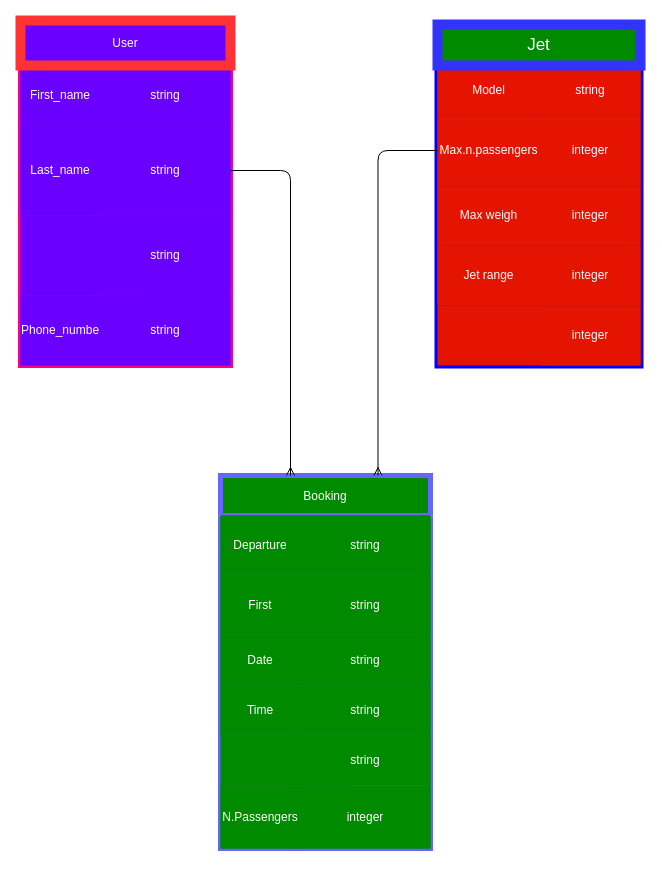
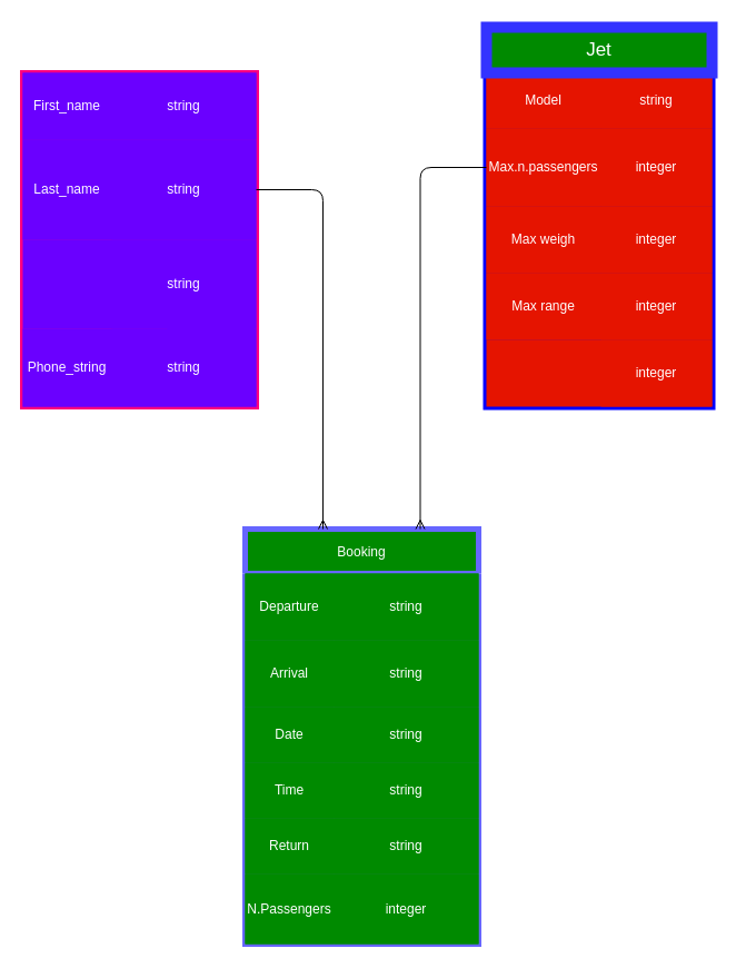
  <mxCell id="0" />
  <mxCell id="1" parent="0" />
  <mxCell id="2" value="" style="shape=table;startSize=0;container=1;collapsible=0;childLayout=tableLayout;fillColor=#6a00ff;fontColor=#ffffff;strokeColor=#FF0080;strokeWidth=5;" vertex="1" parent="1"><mxGeometry x="20" y="65" width="210" height="300.0" as="geometry" /></mxCell>
  <mxCell id="3" value="" style="shape=partialRectangle;collapsible=0;dropTarget=0;pointerEvents=0;fillColor=#6a00ff;top=0;left=0;bottom=0;right=0;points=[[0,0.5],[1,0.5]];portConstraint=eastwest;fontColor=#ffffff;strokeColor=#3700CC;" vertex="1" parent="2"><mxGeometry width="210" height="60" as="geometry" /></mxCell>
  <mxCell id="4" value="First_name" style="shape=partialRectangle;html=1;whiteSpace=wrap;connectable=0;overflow=hidden;fillColor=#6a00ff;top=0;left=0;bottom=0;right=0;pointerEvents=1;strokeColor=#3700CC;fontColor=#ffffff;" vertex="1" parent="3"><mxGeometry width="80" height="60" as="geometry"><mxRectangle width="80" height="60" as="alternateBounds" /></mxGeometry></mxCell>
  <mxCell id="5" value="string" style="shape=partialRectangle;html=1;whiteSpace=wrap;connectable=0;overflow=hidden;fillColor=#6a00ff;top=0;left=0;bottom=0;right=0;pointerEvents=1;strokeColor=#3700CC;fontColor=#ffffff;" vertex="1" parent="3"><mxGeometry x="80" width="130" height="60" as="geometry"><mxRectangle width="130" height="60" as="alternateBounds" /></mxGeometry></mxCell>
  <mxCell id="6" value="" style="shape=partialRectangle;collapsible=0;dropTarget=0;pointerEvents=0;fillColor=#6a00ff;top=0;left=0;bottom=0;right=0;points=[[0,0.5],[1,0.5]];portConstraint=eastwest;fontColor=#ffffff;strokeColor=#3700CC;" vertex="1" parent="2"><mxGeometry y="60" width="210" height="90" as="geometry" /></mxCell>
  <mxCell id="7" value="Last_name" style="shape=partialRectangle;html=1;whiteSpace=wrap;connectable=0;overflow=hidden;fillColor=#6a00ff;top=0;left=0;bottom=0;right=0;pointerEvents=1;fontColor=#ffffff;strokeColor=#3700CC;" vertex="1" parent="6"><mxGeometry width="80" height="90" as="geometry"><mxRectangle width="80" height="90" as="alternateBounds" /></mxGeometry></mxCell>
  <mxCell id="8" value="string" style="shape=partialRectangle;html=1;whiteSpace=wrap;connectable=0;overflow=hidden;fillColor=#6a00ff;top=0;left=0;bottom=0;right=0;pointerEvents=1;fontColor=#ffffff;strokeColor=#3700CC;" vertex="1" parent="6"><mxGeometry x="80" width="130" height="90" as="geometry"><mxRectangle width="130" height="90" as="alternateBounds" /></mxGeometry></mxCell>
  <mxCell id="9" value="" style="shape=partialRectangle;collapsible=0;dropTarget=0;pointerEvents=0;fillColor=#6a00ff;top=0;left=0;bottom=0;right=0;points=[[0,0.5],[1,0.5]];portConstraint=eastwest;fontColor=#ffffff;strokeColor=#3700CC;" vertex="1" parent="2"><mxGeometry y="150" width="210" height="80" as="geometry" /></mxCell>
  <mxCell id="10" value="string" style="shape=partialRectangle;html=1;whiteSpace=wrap;connectable=0;overflow=hidden;fillColor=#6a00ff;top=0;left=0;bottom=0;right=0;pointerEvents=1;fontColor=#ffffff;strokeColor=#3700CC;" vertex="1" parent="9"><mxGeometry x="80" width="130" height="80" as="geometry"><mxRectangle width="130" height="80" as="alternateBounds" /></mxGeometry></mxCell>
  <mxCell id="11" style="shape=partialRectangle;collapsible=0;dropTarget=0;pointerEvents=0;fillColor=#6a00ff;top=0;left=0;bottom=0;right=0;points=[[0,0.5],[1,0.5]];portConstraint=eastwest;fontColor=#ffffff;strokeColor=#3700CC;" vertex="1" parent="2"><mxGeometry y="230" width="210" height="70" as="geometry" /></mxCell>
- <mxCell id="12" value="Phone_number" style="shape=partialRectangle;html=1;whiteSpace=wrap;connectable=0;overflow=hidden;fillColor=#6a00ff;top=0;left=0;bottom=0;right=0;pointerEvents=1;fontColor=#ffffff;strokeColor=#3700CC;" vertex="1" parent="11"><mxGeometry width="80" height="70" as="geometry"><mxRectangle width="80" height="70" as="alternateBounds" /></mxGeometry></mxCell>
+ <mxCell id="12" value="Phone_string" style="shape=partialRectangle;html=1;whiteSpace=wrap;connectable=0;overflow=hidden;fillColor=#6a00ff;top=0;left=0;bottom=0;right=0;pointerEvents=1;fontColor=#ffffff;strokeColor=#3700CC;" vertex="1" parent="11"><mxGeometry width="80" height="70" as="geometry"><mxRectangle width="80" height="70" as="alternateBounds" /></mxGeometry></mxCell>
  <mxCell id="13" value="string" style="shape=partialRectangle;html=1;whiteSpace=wrap;connectable=0;overflow=hidden;fillColor=#6a00ff;top=0;left=0;bottom=0;right=0;pointerEvents=1;fontColor=#ffffff;strokeColor=#3700CC;" vertex="1" parent="11"><mxGeometry x="80" width="130" height="70" as="geometry"><mxRectangle width="130" height="70" as="alternateBounds" /></mxGeometry></mxCell>
- <mxCell id="14" value="User" style="whiteSpace=wrap;html=1;fillColor=#6a00ff;fontColor=#ffffff;strokeColor=#FF3333;strokeWidth=10;" vertex="1" parent="1"><mxGeometry x="20" y="20" width="210" height="45" as="geometry" /></mxCell>
  <mxCell id="15" value="Booking" style="shape=table;startSize=40;container=1;collapsible=0;childLayout=tableLayout;fillColor=#008a00;fontColor=#ffffff;strokeColor=#6666FF;strokeWidth=5;" vertex="1" parent="1"><mxGeometry x="220" y="475" width="210" height="373.0" as="geometry" /></mxCell>
  <mxCell id="16" value="" style="shape=partialRectangle;collapsible=0;dropTarget=0;pointerEvents=0;fillColor=#008a00;top=0;left=0;bottom=0;right=0;points=[[0,0.5],[1,0.5]];portConstraint=eastwest;fontColor=#ffffff;strokeColor=#005700;" vertex="1" parent="15"><mxGeometry y="40" width="210" height="60" as="geometry" /></mxCell>
  <mxCell id="17" value="Departure" style="shape=partialRectangle;html=1;whiteSpace=wrap;connectable=0;overflow=hidden;fillColor=#008a00;top=0;left=0;bottom=0;right=0;pointerEvents=1;fontColor=#ffffff;strokeColor=#005700;" vertex="1" parent="16"><mxGeometry width="80" height="60" as="geometry"><mxRectangle width="80" height="60" as="alternateBounds" /></mxGeometry></mxCell>
  <mxCell id="18" value="string" style="shape=partialRectangle;html=1;whiteSpace=wrap;connectable=0;overflow=hidden;fillColor=#008a00;top=0;left=0;bottom=0;right=0;pointerEvents=1;fontColor=#ffffff;strokeColor=#005700;" vertex="1" parent="16"><mxGeometry x="80" width="130" height="60" as="geometry"><mxRectangle width="130" height="60" as="alternateBounds" /></mxGeometry></mxCell>
  <mxCell id="19" value="" style="shape=partialRectangle;collapsible=0;dropTarget=0;pointerEvents=0;fillColor=#008a00;top=0;left=0;bottom=0;right=0;points=[[0,0.5],[1,0.5]];portConstraint=eastwest;fontColor=#ffffff;strokeColor=#005700;" vertex="1" parent="15"><mxGeometry y="100" width="210" height="60" as="geometry" /></mxCell>
- <mxCell id="20" value="First" style="shape=partialRectangle;html=1;whiteSpace=wrap;connectable=0;overflow=hidden;fillColor=#008a00;top=0;left=0;bottom=0;right=0;pointerEvents=1;fontColor=#ffffff;strokeColor=#005700;" vertex="1" parent="19"><mxGeometry width="80" height="60" as="geometry"><mxRectangle width="80" height="60" as="alternateBounds" /></mxGeometry></mxCell>
+ <mxCell id="20" value="Arrival" style="shape=partialRectangle;html=1;whiteSpace=wrap;connectable=0;overflow=hidden;fillColor=#008a00;top=0;left=0;bottom=0;right=0;pointerEvents=1;fontColor=#ffffff;strokeColor=#005700;" vertex="1" parent="19"><mxGeometry width="80" height="60" as="geometry"><mxRectangle width="80" height="60" as="alternateBounds" /></mxGeometry></mxCell>
  <mxCell id="21" value="string" style="shape=partialRectangle;html=1;whiteSpace=wrap;connectable=0;overflow=hidden;fillColor=#008a00;top=0;left=0;bottom=0;right=0;pointerEvents=1;fontColor=#ffffff;strokeColor=#005700;" vertex="1" parent="19"><mxGeometry x="80" width="130" height="60" as="geometry"><mxRectangle width="130" height="60" as="alternateBounds" /></mxGeometry></mxCell>
  <mxCell id="22" value="" style="shape=partialRectangle;collapsible=0;dropTarget=0;pointerEvents=0;fillColor=#008a00;top=0;left=0;bottom=0;right=0;points=[[0,0.5],[1,0.5]];portConstraint=eastwest;fontColor=#ffffff;strokeColor=#005700;" vertex="1" parent="15"><mxGeometry y="160" width="210" height="50" as="geometry" /></mxCell>
  <mxCell id="23" value="Date" style="shape=partialRectangle;html=1;whiteSpace=wrap;connectable=0;overflow=hidden;fillColor=#008a00;top=0;left=0;bottom=0;right=0;pointerEvents=1;fontColor=#ffffff;strokeColor=#005700;" vertex="1" parent="22"><mxGeometry width="80" height="50" as="geometry"><mxRectangle width="80" height="50" as="alternateBounds" /></mxGeometry></mxCell>
  <mxCell id="24" value="string" style="shape=partialRectangle;html=1;whiteSpace=wrap;connectable=0;overflow=hidden;fillColor=#008a00;top=0;left=0;bottom=0;right=0;pointerEvents=1;fontColor=#ffffff;strokeColor=#005700;" vertex="1" parent="22"><mxGeometry x="80" width="130" height="50" as="geometry"><mxRectangle width="130" height="50" as="alternateBounds" /></mxGeometry></mxCell>
  <mxCell id="25" value="" style="shape=partialRectangle;collapsible=0;dropTarget=0;pointerEvents=0;fillColor=#008a00;top=0;left=0;bottom=0;right=0;points=[[0,0.5],[1,0.5]];portConstraint=eastwest;fontColor=#ffffff;strokeColor=#005700;" vertex="1" parent="15"><mxGeometry y="210" width="210" height="50" as="geometry" /></mxCell>
  <mxCell id="26" value="Time" style="shape=partialRectangle;html=1;whiteSpace=wrap;connectable=0;overflow=hidden;fillColor=#008a00;top=0;left=0;bottom=0;right=0;pointerEvents=1;fontColor=#ffffff;strokeColor=#005700;" vertex="1" parent="25"><mxGeometry width="80" height="50" as="geometry"><mxRectangle width="80" height="50" as="alternateBounds" /></mxGeometry></mxCell>
  <mxCell id="27" value="string" style="shape=partialRectangle;html=1;whiteSpace=wrap;connectable=0;overflow=hidden;fillColor=#008a00;top=0;left=0;bottom=0;right=0;pointerEvents=1;fontColor=#ffffff;strokeColor=#005700;" vertex="1" parent="25"><mxGeometry x="80" width="130" height="50" as="geometry"><mxRectangle width="130" height="50" as="alternateBounds" /></mxGeometry></mxCell>
  <mxCell id="28" value="" style="shape=partialRectangle;collapsible=0;dropTarget=0;pointerEvents=0;fillColor=#008a00;top=0;left=0;bottom=0;right=0;points=[[0,0.5],[1,0.5]];portConstraint=eastwest;fontColor=#ffffff;strokeColor=#005700;" vertex="1" parent="15"><mxGeometry y="260" width="210" height="50" as="geometry" /></mxCell>
+ <mxCell id="29" value="Return" style="shape=partialRectangle;html=1;whiteSpace=wrap;connectable=0;overflow=hidden;fillColor=#008a00;top=0;left=0;bottom=0;right=0;pointerEvents=1;fontColor=#ffffff;strokeColor=#005700;" vertex="1" parent="28"><mxGeometry width="80" height="50" as="geometry"><mxRectangle width="80" height="50" as="alternateBounds" /></mxGeometry></mxCell>
  <mxCell id="30" value="string" style="shape=partialRectangle;html=1;whiteSpace=wrap;connectable=0;overflow=hidden;fillColor=#008a00;top=0;left=0;bottom=0;right=0;pointerEvents=1;fontColor=#ffffff;strokeColor=#005700;" vertex="1" parent="28"><mxGeometry x="80" width="130" height="50" as="geometry"><mxRectangle width="130" height="50" as="alternateBounds" /></mxGeometry></mxCell>
  <mxCell id="31" value="" style="shape=partialRectangle;collapsible=0;dropTarget=0;pointerEvents=0;fillColor=#008a00;top=0;left=0;bottom=0;right=0;points=[[0,0.5],[1,0.5]];portConstraint=eastwest;fontColor=#ffffff;strokeColor=#005700;" vertex="1" parent="15"><mxGeometry y="310" width="210" height="63" as="geometry" /></mxCell>
  <mxCell id="32" value="N.Passengers" style="shape=partialRectangle;html=1;whiteSpace=wrap;connectable=0;overflow=hidden;fillColor=#008a00;top=0;left=0;bottom=0;right=0;pointerEvents=1;fontColor=#ffffff;strokeColor=#005700;" vertex="1" parent="31"><mxGeometry width="80" height="63" as="geometry"><mxRectangle width="80" height="63" as="alternateBounds" /></mxGeometry></mxCell>
  <mxCell id="33" value="integer" style="shape=partialRectangle;html=1;whiteSpace=wrap;connectable=0;overflow=hidden;fillColor=#008a00;top=0;left=0;bottom=0;right=0;pointerEvents=1;fontColor=#ffffff;strokeColor=#005700;" vertex="1" parent="31"><mxGeometry x="80" width="130" height="63" as="geometry"><mxRectangle width="130" height="63" as="alternateBounds" /></mxGeometry></mxCell>
  <mxCell id="34" value="" style="shape=table;startSize=0;container=1;collapsible=0;childLayout=tableLayout;fillColor=#e51400;fontColor=#ffffff;strokeColor=#0000FF;gradientColor=#FFFFFF;gradientDirection=west;swimlaneFillColor=#FFFFFF;strokeWidth=6;" vertex="1" parent="1"><mxGeometry x="437" y="65" width="203" height="300.0" as="geometry" /></mxCell>
  <mxCell id="35" value="" style="shape=partialRectangle;collapsible=0;dropTarget=0;pointerEvents=0;fillColor=#e51400;top=0;left=0;bottom=0;right=0;points=[[0,0.5],[1,0.5]];portConstraint=eastwest;fontColor=#ffffff;strokeColor=#B20000;" vertex="1" parent="34"><mxGeometry width="203" height="50" as="geometry" /></mxCell>
  <mxCell id="36" value="Model" style="shape=partialRectangle;html=1;whiteSpace=wrap;connectable=0;overflow=hidden;fillColor=#e51400;top=0;left=0;bottom=0;right=0;pointerEvents=1;fontColor=#ffffff;strokeColor=#B20000;" vertex="1" parent="35"><mxGeometry width="103" height="50" as="geometry"><mxRectangle width="103" height="50" as="alternateBounds" /></mxGeometry></mxCell>
  <mxCell id="37" value="string" style="shape=partialRectangle;html=1;whiteSpace=wrap;connectable=0;overflow=hidden;fillColor=#e51400;top=0;left=0;bottom=0;right=0;pointerEvents=1;fontColor=#ffffff;strokeColor=#B20000;" vertex="1" parent="35"><mxGeometry x="103" width="100" height="50" as="geometry"><mxRectangle width="100" height="50" as="alternateBounds" /></mxGeometry></mxCell>
  <mxCell id="38" value="" style="shape=partialRectangle;collapsible=0;dropTarget=0;pointerEvents=0;fillColor=#e51400;top=0;left=0;bottom=0;right=0;points=[[0,0.5],[1,0.5]];portConstraint=eastwest;fontColor=#ffffff;strokeColor=#B20000;" vertex="1" parent="34"><mxGeometry y="50" width="203" height="70" as="geometry" /></mxCell>
  <mxCell id="39" value="Max.n.passengers" style="shape=partialRectangle;html=1;whiteSpace=wrap;connectable=0;overflow=hidden;fillColor=#e51400;top=0;left=0;bottom=0;right=0;pointerEvents=1;fontColor=#ffffff;strokeColor=#B20000;" vertex="1" parent="38"><mxGeometry width="103" height="70" as="geometry"><mxRectangle width="103" height="70" as="alternateBounds" /></mxGeometry></mxCell>
  <mxCell id="40" value="integer" style="shape=partialRectangle;html=1;whiteSpace=wrap;connectable=0;overflow=hidden;fillColor=#e51400;top=0;left=0;bottom=0;right=0;pointerEvents=1;fontColor=#ffffff;strokeColor=#B20000;" vertex="1" parent="38"><mxGeometry x="103" width="100" height="70" as="geometry"><mxRectangle width="100" height="70" as="alternateBounds" /></mxGeometry></mxCell>
  <mxCell id="41" value="" style="shape=partialRectangle;collapsible=0;dropTarget=0;pointerEvents=0;fillColor=#e51400;top=0;left=0;bottom=0;right=0;points=[[0,0.5],[1,0.5]];portConstraint=eastwest;fontColor=#ffffff;strokeColor=#B20000;" vertex="1" parent="34"><mxGeometry y="120" width="203" height="60" as="geometry" /></mxCell>
  <mxCell id="42" value="Max weigh" style="shape=partialRectangle;html=1;whiteSpace=wrap;connectable=0;overflow=hidden;fillColor=#e51400;top=0;left=0;bottom=0;right=0;pointerEvents=1;fontColor=#ffffff;strokeColor=#B20000;" vertex="1" parent="41"><mxGeometry width="103" height="60" as="geometry"><mxRectangle width="103" height="60" as="alternateBounds" /></mxGeometry></mxCell>
  <mxCell id="43" value="integer" style="shape=partialRectangle;html=1;whiteSpace=wrap;connectable=0;overflow=hidden;fillColor=#e51400;top=0;left=0;bottom=0;right=0;pointerEvents=1;fontColor=#ffffff;strokeColor=#B20000;" vertex="1" parent="41"><mxGeometry x="103" width="100" height="60" as="geometry"><mxRectangle width="100" height="60" as="alternateBounds" /></mxGeometry></mxCell>
  <mxCell id="44" value="" style="shape=partialRectangle;collapsible=0;dropTarget=0;pointerEvents=0;fillColor=#e51400;top=0;left=0;bottom=0;right=0;points=[[0,0.5],[1,0.5]];portConstraint=eastwest;fontColor=#ffffff;strokeColor=#B20000;" vertex="1" parent="34"><mxGeometry y="180" width="203" height="60" as="geometry" /></mxCell>
- <mxCell id="45" value="Jet range" style="shape=partialRectangle;html=1;whiteSpace=wrap;connectable=0;overflow=hidden;fillColor=#e51400;top=0;left=0;bottom=0;right=0;pointerEvents=1;fontColor=#ffffff;strokeColor=#B20000;" vertex="1" parent="44"><mxGeometry width="103" height="60" as="geometry"><mxRectangle width="103" height="60" as="alternateBounds" /></mxGeometry></mxCell>
+ <mxCell id="45" value="Max range" style="shape=partialRectangle;html=1;whiteSpace=wrap;connectable=0;overflow=hidden;fillColor=#e51400;top=0;left=0;bottom=0;right=0;pointerEvents=1;fontColor=#ffffff;strokeColor=#B20000;" vertex="1" parent="44"><mxGeometry width="103" height="60" as="geometry"><mxRectangle width="103" height="60" as="alternateBounds" /></mxGeometry></mxCell>
  <mxCell id="46" value="integer" style="shape=partialRectangle;html=1;whiteSpace=wrap;connectable=0;overflow=hidden;fillColor=#e51400;top=0;left=0;bottom=0;right=0;pointerEvents=1;fontColor=#ffffff;strokeColor=#B20000;" vertex="1" parent="44"><mxGeometry x="103" width="100" height="60" as="geometry"><mxRectangle width="100" height="60" as="alternateBounds" /></mxGeometry></mxCell>
  <mxCell id="47" value="" style="shape=partialRectangle;collapsible=0;dropTarget=0;pointerEvents=0;fillColor=#e51400;top=0;left=0;bottom=0;right=0;points=[[0,0.5],[1,0.5]];portConstraint=eastwest;fontColor=#ffffff;strokeColor=#B20000;" vertex="1" parent="34"><mxGeometry y="240" width="203" height="60" as="geometry" /></mxCell>
  <mxCell id="48" value="integer" style="shape=partialRectangle;html=1;whiteSpace=wrap;connectable=0;overflow=hidden;fillColor=#e51400;top=0;left=0;bottom=0;right=0;pointerEvents=1;fontColor=#ffffff;strokeColor=#B20000;perimeterSpacing=3;" vertex="1" parent="47"><mxGeometry x="103" width="100" height="60" as="geometry"><mxRectangle width="100" height="60" as="alternateBounds" /></mxGeometry></mxCell>
  <mxCell id="49" value="Jet" style="whiteSpace=wrap;html=1;shadow=0;sketch=0;fontSize=17;fillColor=#008a00;fontColor=#ffffff;strokeColor=#3333FF;strokeWidth=10;" vertex="1" parent="1"><mxGeometry x="437" y="24" width="203" height="41" as="geometry" /></mxCell>
  <mxCell id="50" style="edgeStyle=orthogonalEdgeStyle;html=1;exitX=1;exitY=0.5;exitDx=0;exitDy=0;fontSize=17;endArrow=ERmany;endFill=0;" edge="1" parent="1" source="6" target="15"><mxGeometry relative="1" as="geometry"><mxPoint x="290" y="455" as="targetPoint" /><Array as="points"><mxPoint x="290" y="170" /></Array></mxGeometry></mxCell>
  <mxCell id="51" style="edgeStyle=orthogonalEdgeStyle;html=1;exitX=0;exitY=0.5;exitDx=0;exitDy=0;fontSize=17;endArrow=ERmany;endFill=0;entryX=0.75;entryY=0;entryDx=0;entryDy=0;" edge="1" parent="1" source="38" target="15"><mxGeometry relative="1" as="geometry"><mxPoint x="370" y="465" as="targetPoint" /></mxGeometry></mxCell>
